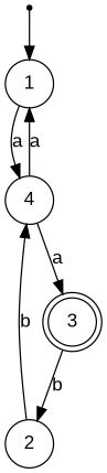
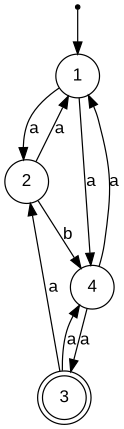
  digraph {
    fontname="Liberation Sans"
    node [fontname="Liberation Sans" shape=circle]
    edge [fontname="Liberation Sans"]
    qi [shape=point]
    n2 [label=1]
    n3 [label=2]
    n4 [label=4]
    n5 [label=3 shape=doublecircle]
    qi -> n2
+   n2 -> n3 [label=a]
    n2 -> n4 [label=a]
+   n3 -> n2 [label=a]
    n3 -> n4 [label=b]
    n4 -> n2 [label=a]
    n4 -> n5 [label=a]
-   n5 -> n3 [label=b]
+   n5 -> n3 [label=a]
+   n5 -> n4 [label=a]
  }
